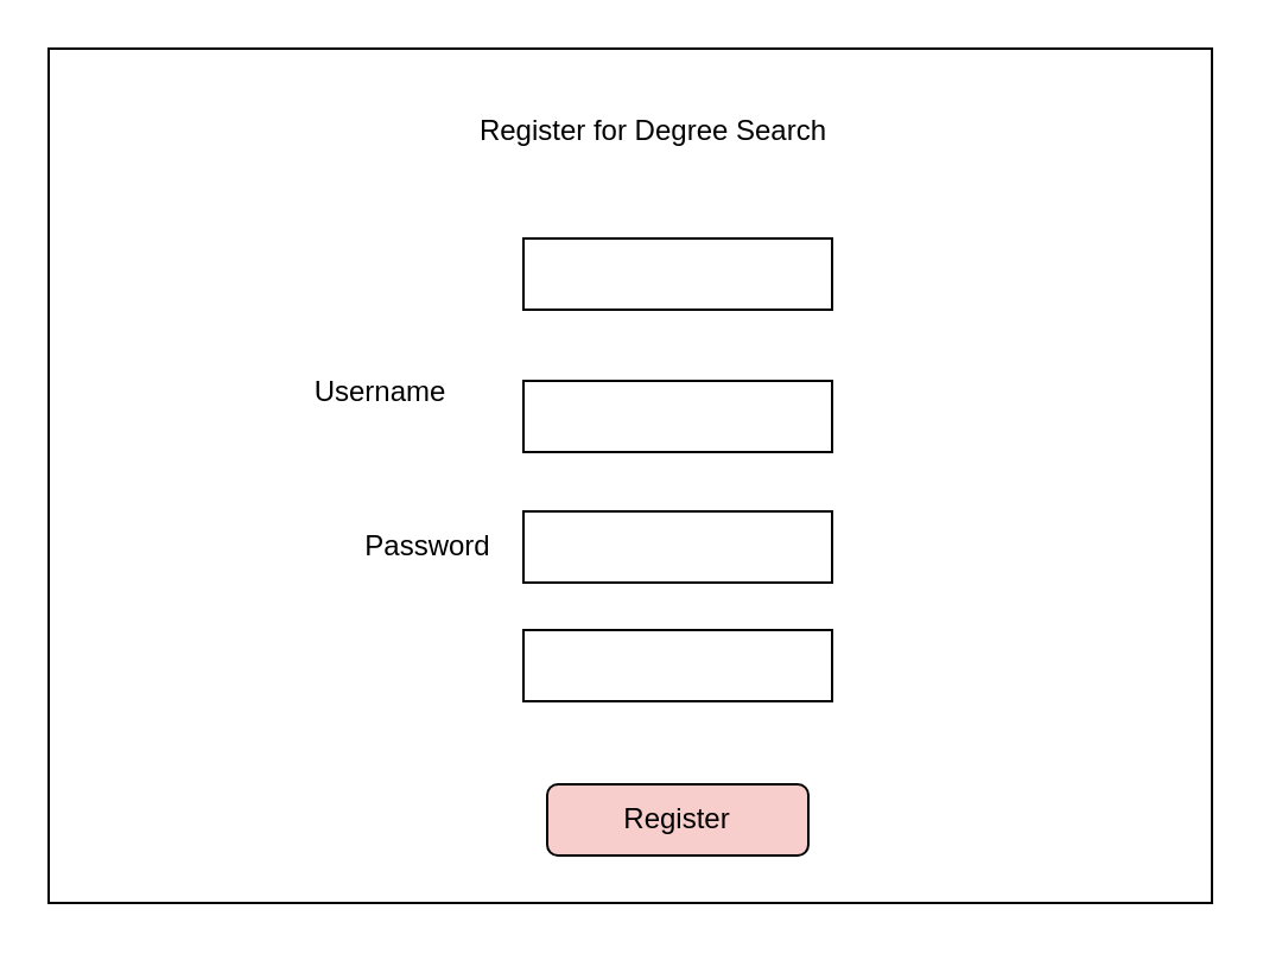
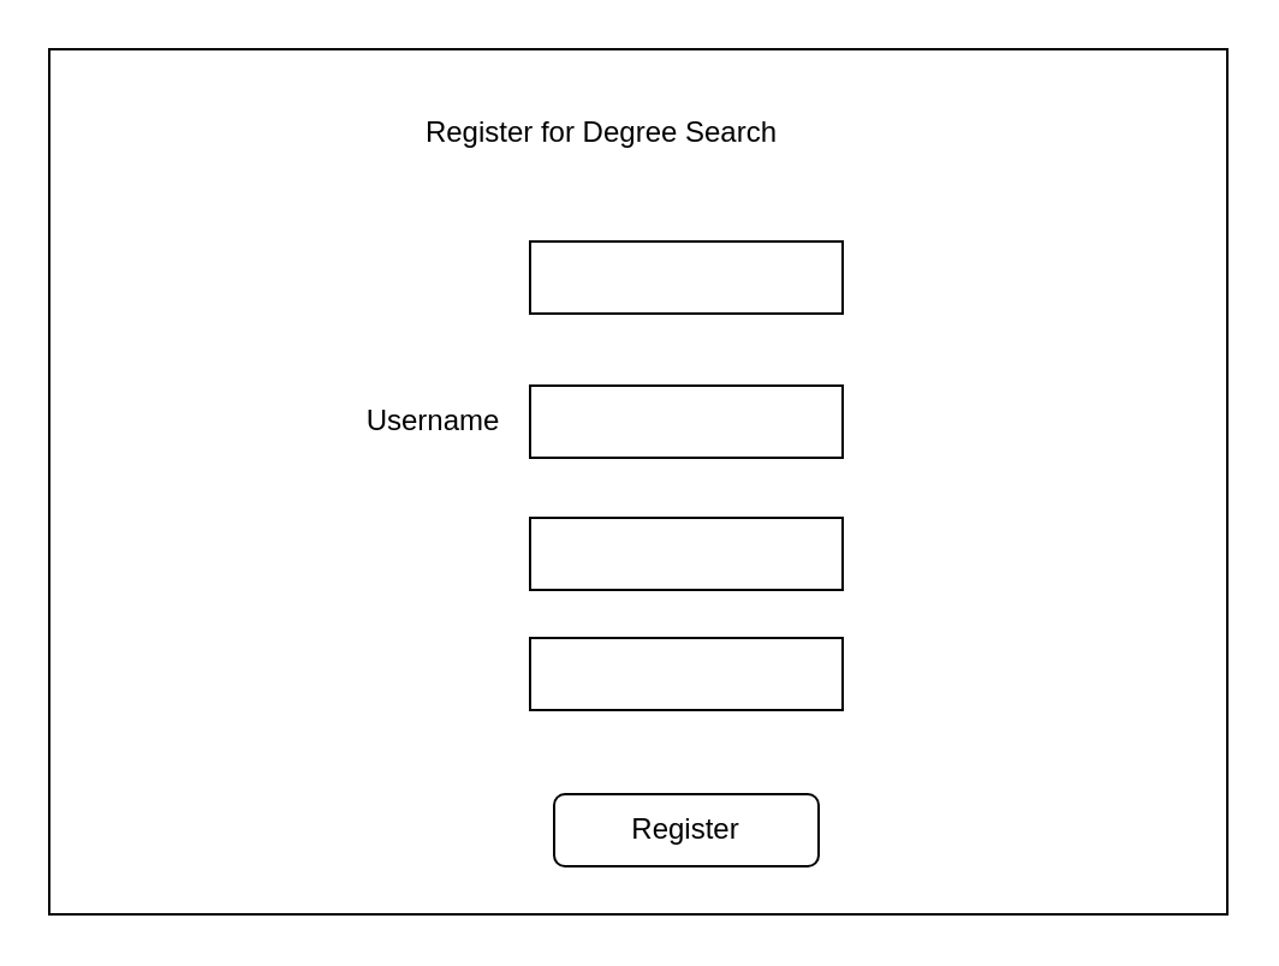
  <mxCell id="0" />
  <mxCell id="1" parent="0" />
  <mxCell id="2" value="" style="rounded=0;whiteSpace=wrap;html=1;" vertex="1" parent="1"><mxGeometry x="20" y="20" width="490" height="360" as="geometry" /></mxCell>
- <mxCell id="3" value="Register for Degree Search" style="text;html=1;strokeColor=none;fillColor=none;align=center;verticalAlign=middle;whiteSpace=wrap;rounded=0;" vertex="1" parent="1"><mxGeometry x="200" y="40" width="150" height="30" as="geometry" /></mxCell>
+ <mxCell id="3" value="Register for Degree Search" style="text;html=1;strokeColor=none;fillColor=none;align=center;verticalAlign=middle;whiteSpace=wrap;rounded=0;" vertex="1" parent="1"><mxGeometry x="175" y="40" width="150" height="30" as="geometry" /></mxCell>
  <mxCell id="4" value="" style="rounded=0;whiteSpace=wrap;html=1;" vertex="1" parent="1"><mxGeometry x="220" y="100" width="130" height="30" as="geometry" /></mxCell>
- <mxCell id="5" value="Password" style="text;html=1;strokeColor=none;fillColor=none;align=center;verticalAlign=middle;whiteSpace=wrap;rounded=0;" vertex="1" parent="1"><mxGeometry x="160" y="220" width="40" height="20" as="geometry" /></mxCell>
  <mxCell id="6" value="" style="rounded=0;whiteSpace=wrap;html=1;" vertex="1" parent="1"><mxGeometry x="220" y="215" width="130" height="30" as="geometry" /></mxCell>
  <mxCell id="7" style="edgeStyle=orthogonalEdgeStyle;rounded=0;orthogonalLoop=1;jettySize=auto;html=1;exitX=0.5;exitY=1;exitDx=0;exitDy=0;" edge="1" parent="1"><mxGeometry relative="1" as="geometry"><mxPoint x="272.5" y="360" as="sourcePoint" /><mxPoint x="272.5" y="360" as="targetPoint" /></mxGeometry></mxCell>
- <mxCell id="8" value="Username" style="text;html=1;strokeColor=none;fillColor=none;align=center;verticalAlign=middle;whiteSpace=wrap;rounded=0;" vertex="1" parent="1"><mxGeometry x="140" y="155" width="40" height="20" as="geometry" /></mxCell>
+ <mxCell id="8" value="Username" style="text;html=1;strokeColor=none;fillColor=none;align=center;verticalAlign=middle;whiteSpace=wrap;rounded=0;" vertex="1" parent="1"><mxGeometry x="160" y="165" width="40" height="20" as="geometry" /></mxCell>
  <mxCell id="9" value="" style="rounded=0;whiteSpace=wrap;html=1;" vertex="1" parent="1"><mxGeometry x="220" y="160" width="130" height="30" as="geometry" /></mxCell>
  <mxCell id="10" value="" style="rounded=0;whiteSpace=wrap;html=1;" vertex="1" parent="1"><mxGeometry x="220" y="265" width="130" height="30" as="geometry" /></mxCell>
- <mxCell id="11" value="Register" style="rounded=1;whiteSpace=wrap;html=1;fillColor=#f8cecc;" vertex="1" parent="1"><mxGeometry x="230" y="330" width="110" height="30" as="geometry" /></mxCell>
+ <mxCell id="11" value="Register" style="rounded=1;whiteSpace=wrap;html=1;" vertex="1" parent="1"><mxGeometry x="230" y="330" width="110" height="30" as="geometry" /></mxCell>
